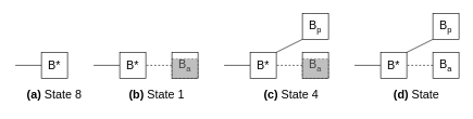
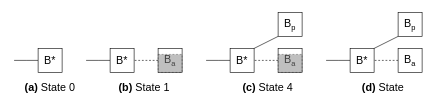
  <mxCell id="0" />
  <mxCell id="1" parent="0" />
  <mxCell id="2" style="edgeStyle=orthogonalEdgeStyle;rounded=0;orthogonalLoop=1;jettySize=auto;html=1;fontSize=18;endArrow=none;endFill=0;" edge="1" parent="1" source="3"><mxGeometry relative="1" as="geometry"><mxPoint x="23" y="100" as="targetPoint" /></mxGeometry></mxCell>
  <mxCell id="3" value="B*" style="whiteSpace=wrap;html=1;aspect=fixed;fontSize=18;" vertex="1" parent="1"><mxGeometry x="63" y="80" width="40" height="40" as="geometry" /></mxCell>
  <mxCell id="4" style="edgeStyle=orthogonalEdgeStyle;rounded=0;orthogonalLoop=1;jettySize=auto;html=1;exitX=0;exitY=0.5;exitDx=0;exitDy=0;fontSize=18;endArrow=none;endFill=0;" edge="1" parent="1" source="5"><mxGeometry relative="1" as="geometry"><mxPoint x="143" y="100" as="targetPoint" /></mxGeometry></mxCell>
  <mxCell id="5" value="&lt;span style=&quot;&quot;&gt;B*&lt;/span&gt;" style="whiteSpace=wrap;html=1;aspect=fixed;fontSize=18;" vertex="1" parent="1"><mxGeometry x="183" y="80" width="40" height="40" as="geometry" /></mxCell>
  <mxCell id="6" style="edgeStyle=orthogonalEdgeStyle;rounded=0;orthogonalLoop=1;jettySize=auto;html=1;entryX=1;entryY=0.5;entryDx=0;entryDy=0;fontSize=18;endArrow=none;endFill=0;dashed=1;" edge="1" parent="1" source="7" target="5"><mxGeometry relative="1" as="geometry" /></mxCell>
  <mxCell id="7" value="B&lt;span style=&quot;font-size: 15px;&quot;&gt;&lt;sub&gt;a&lt;/sub&gt;&lt;/span&gt;" style="whiteSpace=wrap;html=1;aspect=fixed;fontSize=18;" vertex="1" parent="1"><mxGeometry x="263" y="80" width="40" height="40" as="geometry" /></mxCell>
  <mxCell id="8" style="edgeStyle=orthogonalEdgeStyle;rounded=0;orthogonalLoop=1;jettySize=auto;html=1;exitX=0;exitY=0.5;exitDx=0;exitDy=0;fontSize=18;endArrow=none;endFill=0;" edge="1" parent="1" source="9"><mxGeometry relative="1" as="geometry"><mxPoint x="343" y="100" as="targetPoint" /></mxGeometry></mxCell>
  <mxCell id="9" value="&lt;span style=&quot;&quot;&gt;B*&lt;/span&gt;" style="whiteSpace=wrap;html=1;aspect=fixed;fontSize=18;" vertex="1" parent="1"><mxGeometry x="383" y="80" width="40" height="40" as="geometry" /></mxCell>
  <mxCell id="10" style="edgeStyle=orthogonalEdgeStyle;rounded=0;orthogonalLoop=1;jettySize=auto;html=1;entryX=1;entryY=0.5;entryDx=0;entryDy=0;fontSize=18;endArrow=none;endFill=0;dashed=1;" edge="1" parent="1" source="11" target="9"><mxGeometry relative="1" as="geometry" /></mxCell>
  <mxCell id="11" value="B&lt;span style=&quot;font-size: 15px;&quot;&gt;&lt;sub&gt;a&lt;/sub&gt;&lt;/span&gt;" style="whiteSpace=wrap;html=1;aspect=fixed;fontSize=18;" vertex="1" parent="1"><mxGeometry x="463" y="80" width="40" height="40" as="geometry" /></mxCell>
  <mxCell id="12" value="B&lt;span style=&quot;font-size: 15px;&quot;&gt;&lt;sub&gt;p&lt;/sub&gt;&lt;/span&gt;" style="whiteSpace=wrap;html=1;aspect=fixed;fontSize=18;" vertex="1" parent="1"><mxGeometry x="463" y="20" width="40" height="40" as="geometry" /></mxCell>
  <mxCell id="13" value="" style="endArrow=none;html=1;rounded=0;fontSize=18;entryX=0;entryY=1;entryDx=0;entryDy=0;" edge="1" parent="1" target="12"><mxGeometry width="50" height="50" relative="1" as="geometry"><mxPoint x="423" y="80" as="sourcePoint" /><mxPoint x="473" y="30" as="targetPoint" /></mxGeometry></mxCell>
  <mxCell id="14" style="edgeStyle=orthogonalEdgeStyle;rounded=0;orthogonalLoop=1;jettySize=auto;html=1;exitX=0;exitY=0.5;exitDx=0;exitDy=0;fontSize=18;endArrow=none;endFill=0;" edge="1" parent="1" source="15"><mxGeometry relative="1" as="geometry"><mxPoint x="543" y="100" as="targetPoint" /></mxGeometry></mxCell>
  <mxCell id="15" value="&lt;span style=&quot;&quot;&gt;B*&lt;/span&gt;" style="whiteSpace=wrap;html=1;aspect=fixed;fontSize=18;" vertex="1" parent="1"><mxGeometry x="583" y="80" width="40" height="40" as="geometry" /></mxCell>
  <mxCell id="16" style="edgeStyle=orthogonalEdgeStyle;rounded=0;orthogonalLoop=1;jettySize=auto;html=1;entryX=1;entryY=0.5;entryDx=0;entryDy=0;fontSize=18;endArrow=none;endFill=0;dashed=1;" edge="1" parent="1" source="17" target="15"><mxGeometry relative="1" as="geometry" /></mxCell>
  <mxCell id="17" value="B&lt;span style=&quot;font-size: 15px;&quot;&gt;&lt;sub&gt;a&lt;/sub&gt;&lt;/span&gt;" style="whiteSpace=wrap;html=1;aspect=fixed;fontSize=18;" vertex="1" parent="1"><mxGeometry x="663" y="80" width="40" height="40" as="geometry" /></mxCell>
  <mxCell id="18" value="B&lt;span style=&quot;font-size: 15px;&quot;&gt;&lt;sub&gt;p&lt;/sub&gt;&lt;/span&gt;" style="whiteSpace=wrap;html=1;aspect=fixed;fontSize=18;" vertex="1" parent="1"><mxGeometry x="663" y="20" width="40" height="40" as="geometry" /></mxCell>
  <mxCell id="19" value="" style="endArrow=none;html=1;rounded=0;fontSize=18;entryX=0;entryY=1;entryDx=0;entryDy=0;" edge="1" parent="1" target="18"><mxGeometry width="50" height="50" relative="1" as="geometry"><mxPoint x="623" y="80" as="sourcePoint" /><mxPoint x="673" y="30" as="targetPoint" /></mxGeometry></mxCell>
  <mxCell id="20" value="" style="rounded=0;whiteSpace=wrap;html=1;fontSize=18;fillColor=#808080;opacity=50;dashed=1;" vertex="1" parent="1"><mxGeometry x="263" y="90" width="40" height="30" as="geometry" /></mxCell>
  <mxCell id="21" value="" style="rounded=0;whiteSpace=wrap;html=1;fontSize=18;fillColor=#808080;opacity=50;dashed=1;" vertex="1" parent="1"><mxGeometry x="463" y="90" width="40" height="30" as="geometry" /></mxCell>
- <mxCell id="22" value="&lt;b&gt;(a) &lt;/b&gt;State 8" style="text;html=1;strokeColor=none;fillColor=none;align=center;verticalAlign=middle;whiteSpace=wrap;rounded=0;dashed=1;fontSize=18;opacity=50;" vertex="1" parent="1"><mxGeometry x="20" y="131" width="126" height="30" as="geometry" /></mxCell>
+ <mxCell id="22" value="&lt;b&gt;(a) &lt;/b&gt;State 0" style="text;html=1;strokeColor=none;fillColor=none;align=center;verticalAlign=middle;whiteSpace=wrap;rounded=0;dashed=1;fontSize=18;opacity=50;" vertex="1" parent="1"><mxGeometry x="20" y="131" width="126" height="30" as="geometry" /></mxCell>
  <mxCell id="23" value="&lt;b&gt;(b) &lt;/b&gt;State 1" style="text;html=1;strokeColor=none;fillColor=none;align=center;verticalAlign=middle;whiteSpace=wrap;rounded=0;dashed=1;fontSize=18;opacity=50;" vertex="1" parent="1"><mxGeometry x="177" y="131" width="126" height="30" as="geometry" /></mxCell>
  <mxCell id="24" value="&lt;b&gt;(c) &lt;/b&gt;State 4" style="text;html=1;strokeColor=none;fillColor=none;align=center;verticalAlign=middle;whiteSpace=wrap;rounded=0;dashed=1;fontSize=18;opacity=50;" vertex="1" parent="1"><mxGeometry x="383" y="131" width="126" height="30" as="geometry" /></mxCell>
  <mxCell id="25" value="&lt;b&gt;(d) &lt;/b&gt;State" style="text;html=1;strokeColor=none;fillColor=none;align=center;verticalAlign=middle;whiteSpace=wrap;rounded=0;dashed=1;fontSize=18;opacity=50;" vertex="1" parent="1"><mxGeometry x="575" y="131" width="126" height="30" as="geometry" /></mxCell>
